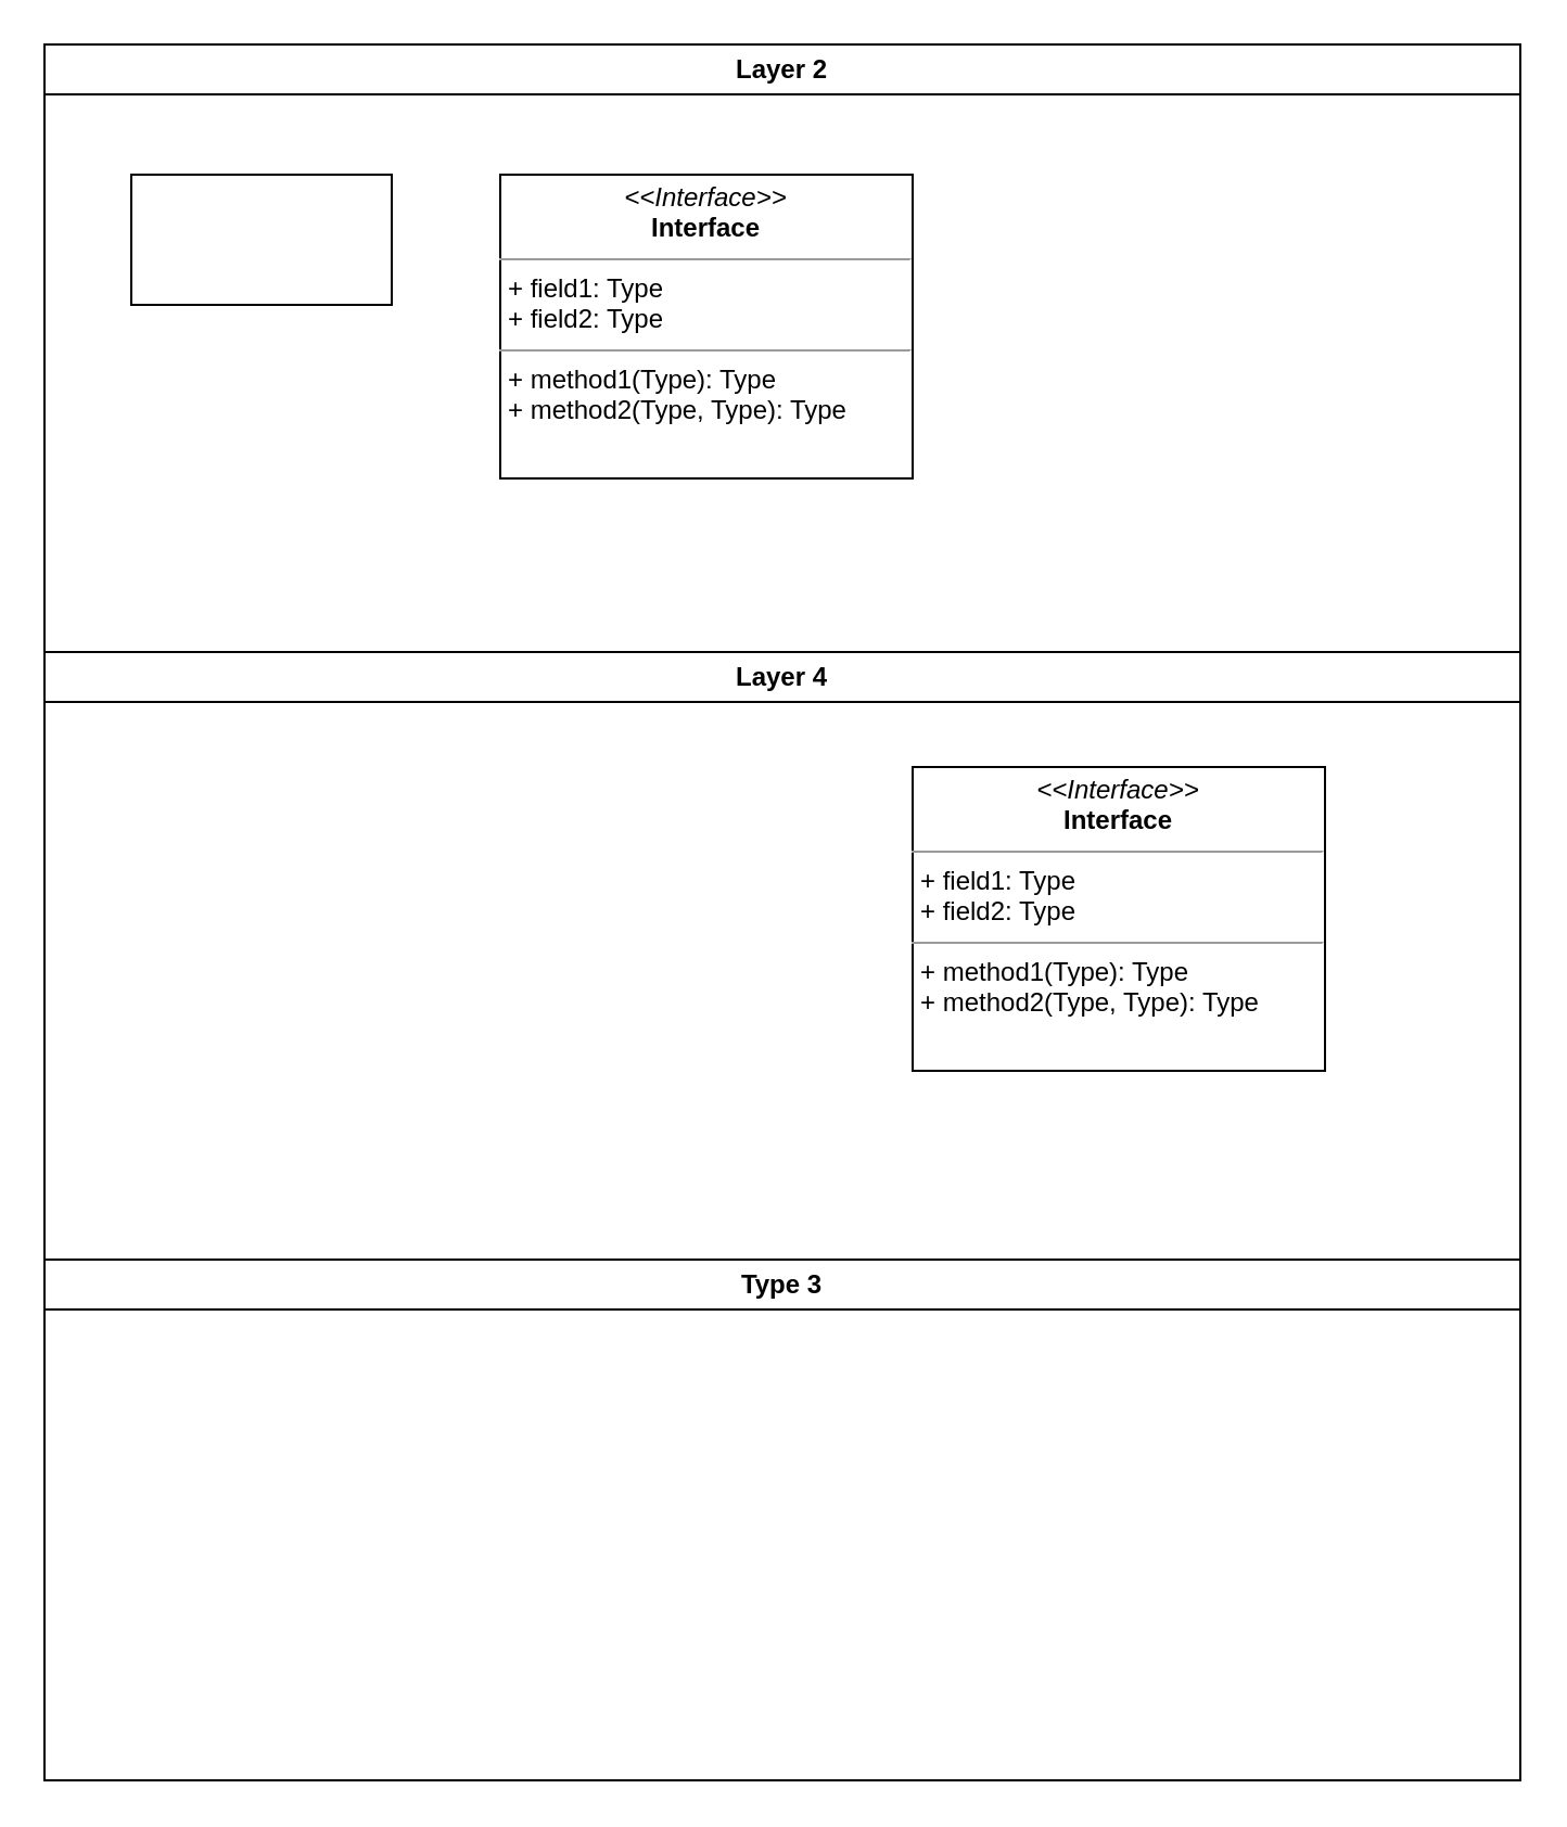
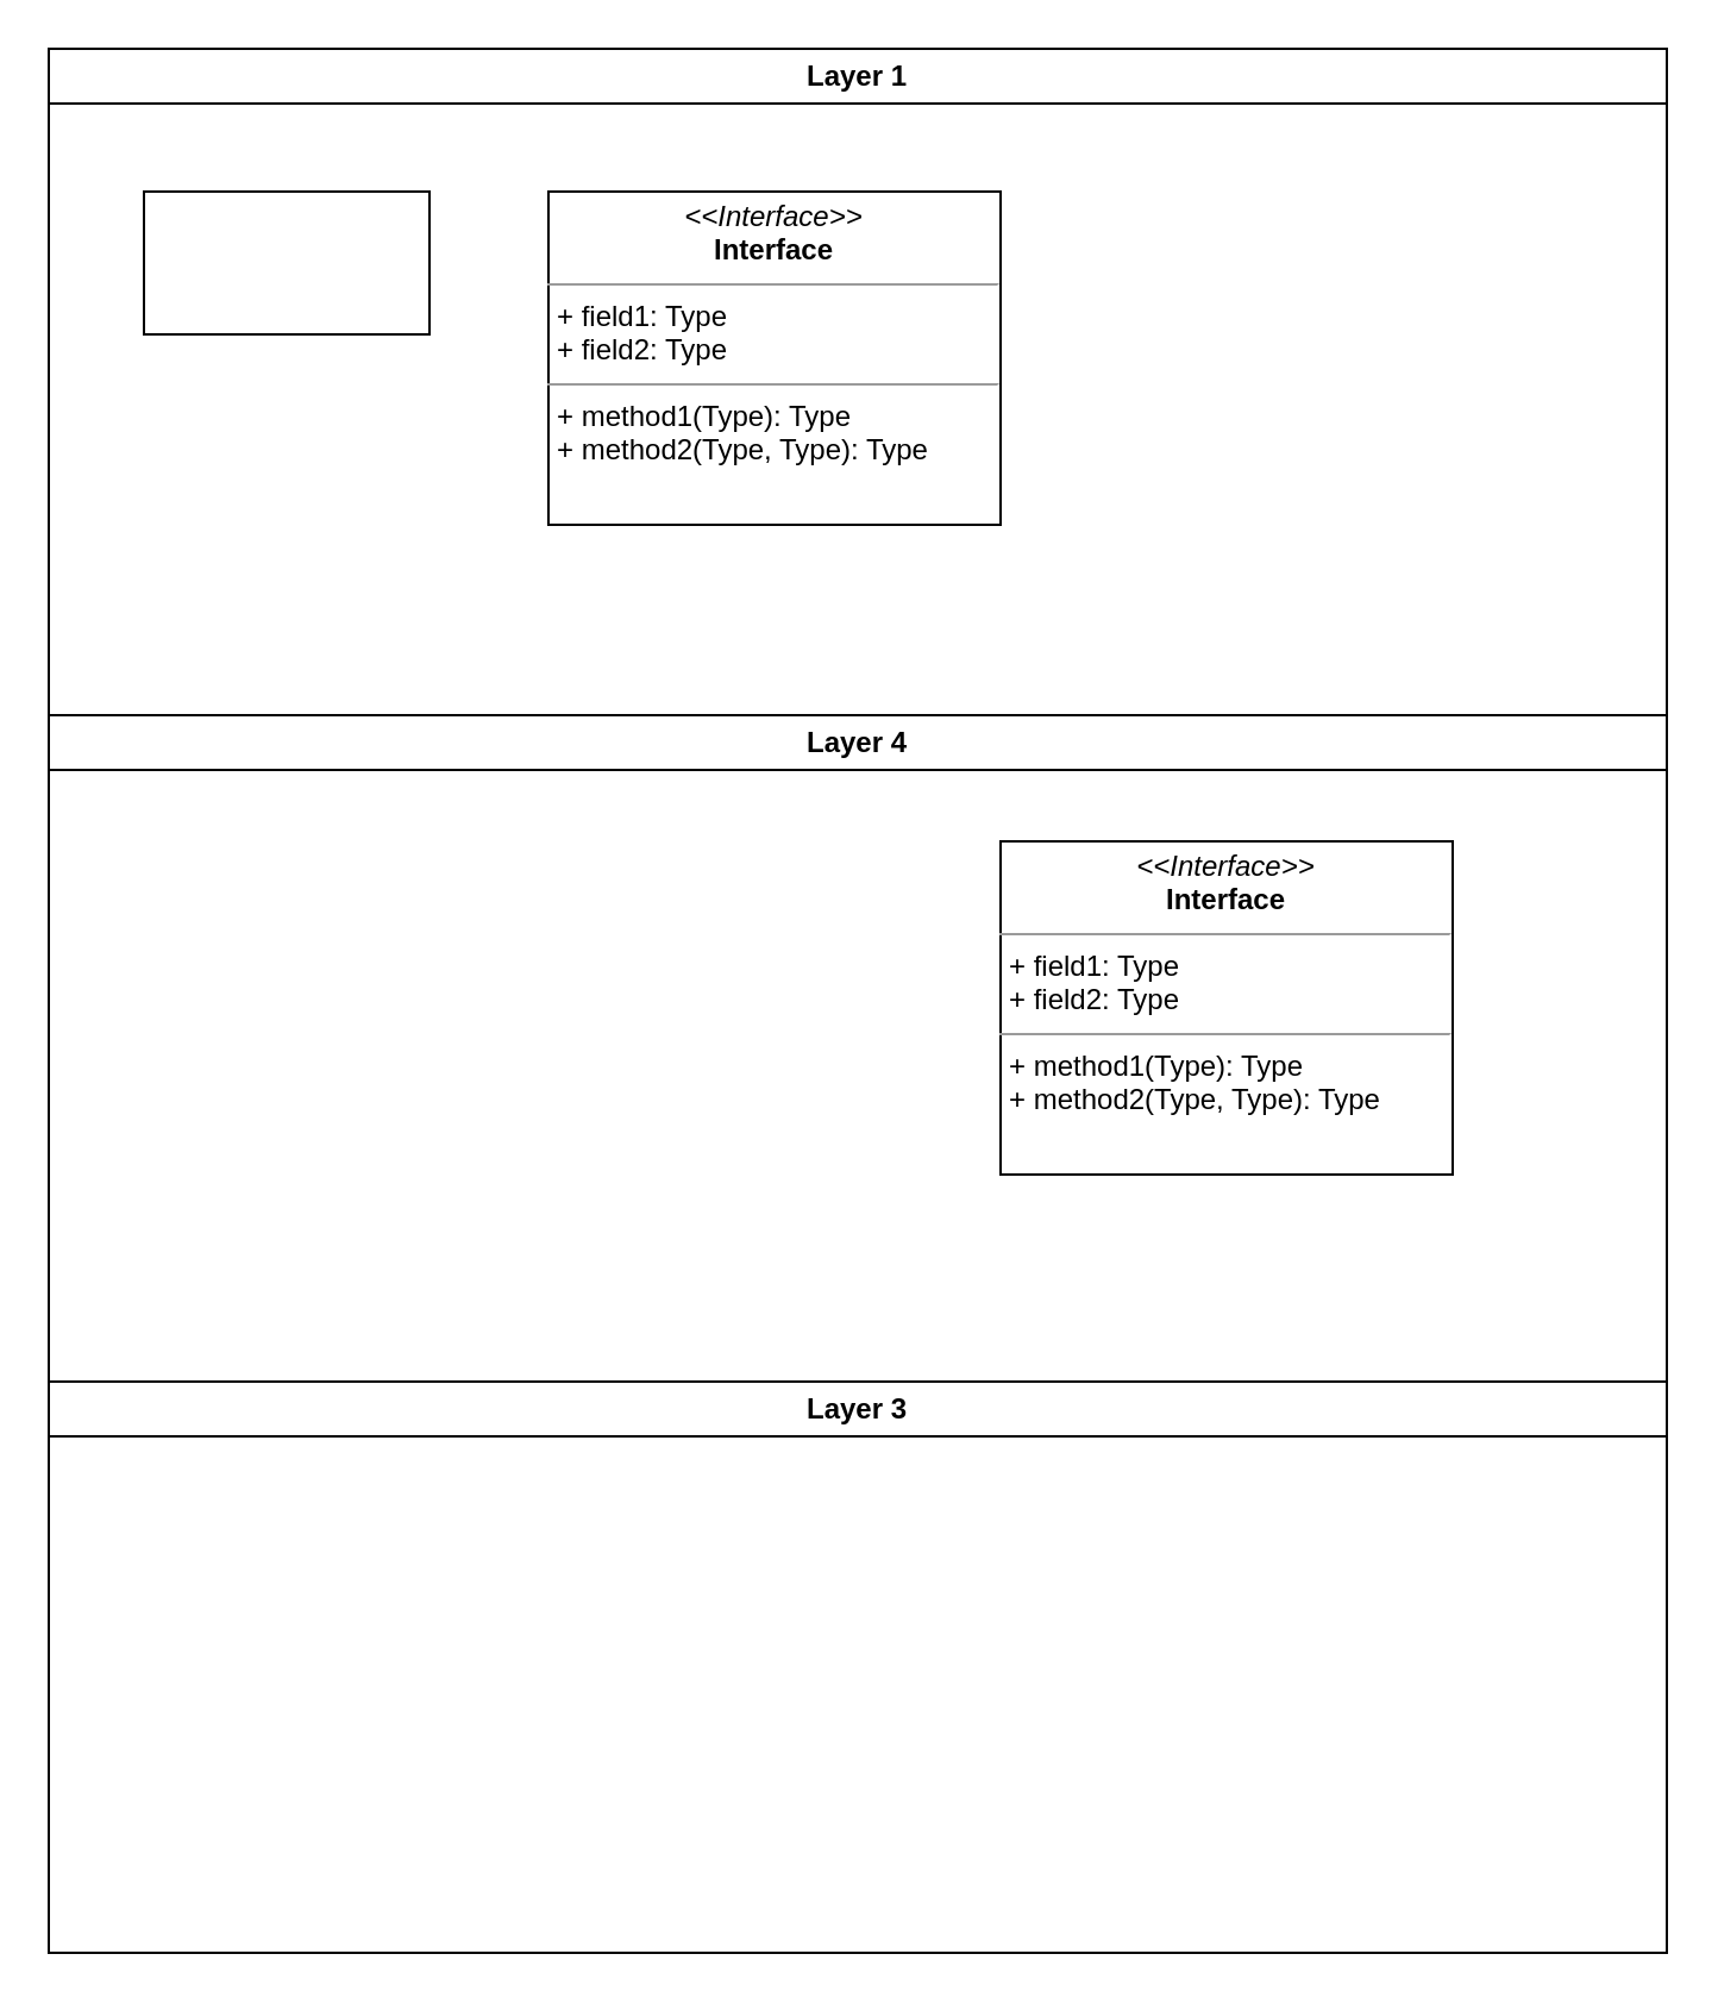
  <mxCell id="0" />
  <mxCell id="1" parent="0" />
- <mxCell id="2" value="Layer 2" style="swimlane;whiteSpace=wrap" parent="1" vertex="1"><mxGeometry x="20" y="20" width="680" height="280" as="geometry" /></mxCell>
+ <mxCell id="2" value="Layer 1" style="swimlane;whiteSpace=wrap" parent="1" vertex="1"><mxGeometry x="20" y="20" width="680" height="280" as="geometry" /></mxCell>
  <mxCell id="3" value="" style="rounded=0;whiteSpace=wrap;html=1;" vertex="1" parent="2"><mxGeometry x="40" y="60" width="120" height="60" as="geometry" /></mxCell>
  <mxCell id="4" value="&lt;p style=&quot;margin:0px;margin-top:4px;text-align:center;&quot;&gt;&lt;i&gt;&amp;lt;&amp;lt;Interface&amp;gt;&amp;gt;&lt;/i&gt;&lt;br/&gt;&lt;b&gt;Interface&lt;/b&gt;&lt;/p&gt;&lt;hr size=&quot;1&quot;/&gt;&lt;p style=&quot;margin:0px;margin-left:4px;&quot;&gt;+ field1: Type&lt;br/&gt;+ field2: Type&lt;/p&gt;&lt;hr size=&quot;1&quot;/&gt;&lt;p style=&quot;margin:0px;margin-left:4px;&quot;&gt;+ method1(Type): Type&lt;br/&gt;+ method2(Type, Type): Type&lt;/p&gt;" style="verticalAlign=top;align=left;overflow=fill;fontSize=12;fontFamily=Helvetica;html=1;" vertex="1" parent="2"><mxGeometry x="210" y="60" width="190" height="140" as="geometry" /></mxCell>
  <mxCell id="5" value="Layer 4" style="swimlane;whiteSpace=wrap" parent="1" vertex="1"><mxGeometry x="20" y="300" width="680" height="520" as="geometry" /></mxCell>
- <mxCell id="6" value="Type 3" style="swimlane;whiteSpace=wrap" parent="5" vertex="1"><mxGeometry y="280" width="680" height="240" as="geometry" /></mxCell>
+ <mxCell id="6" value="Layer 3" style="swimlane;whiteSpace=wrap" parent="5" vertex="1"><mxGeometry y="280" width="680" height="240" as="geometry" /></mxCell>
  <mxCell id="7" value="&lt;p style=&quot;margin:0px;margin-top:4px;text-align:center;&quot;&gt;&lt;i&gt;&amp;lt;&amp;lt;Interface&amp;gt;&amp;gt;&lt;/i&gt;&lt;br/&gt;&lt;b&gt;Interface&lt;/b&gt;&lt;/p&gt;&lt;hr size=&quot;1&quot;/&gt;&lt;p style=&quot;margin:0px;margin-left:4px;&quot;&gt;+ field1: Type&lt;br/&gt;+ field2: Type&lt;/p&gt;&lt;hr size=&quot;1&quot;/&gt;&lt;p style=&quot;margin:0px;margin-left:4px;&quot;&gt;+ method1(Type): Type&lt;br/&gt;+ method2(Type, Type): Type&lt;/p&gt;" style="verticalAlign=top;align=left;overflow=fill;fontSize=12;fontFamily=Helvetica;html=1;" vertex="1" parent="5"><mxGeometry x="400" y="53" width="190" height="140" as="geometry" /></mxCell>
